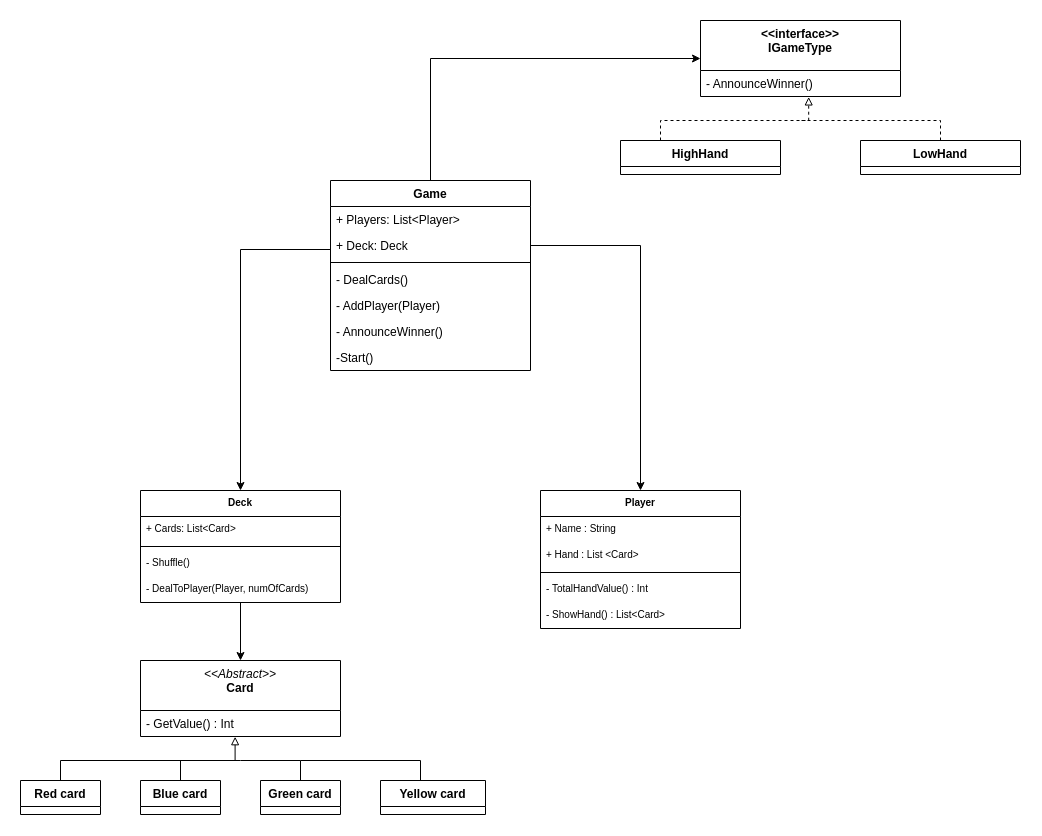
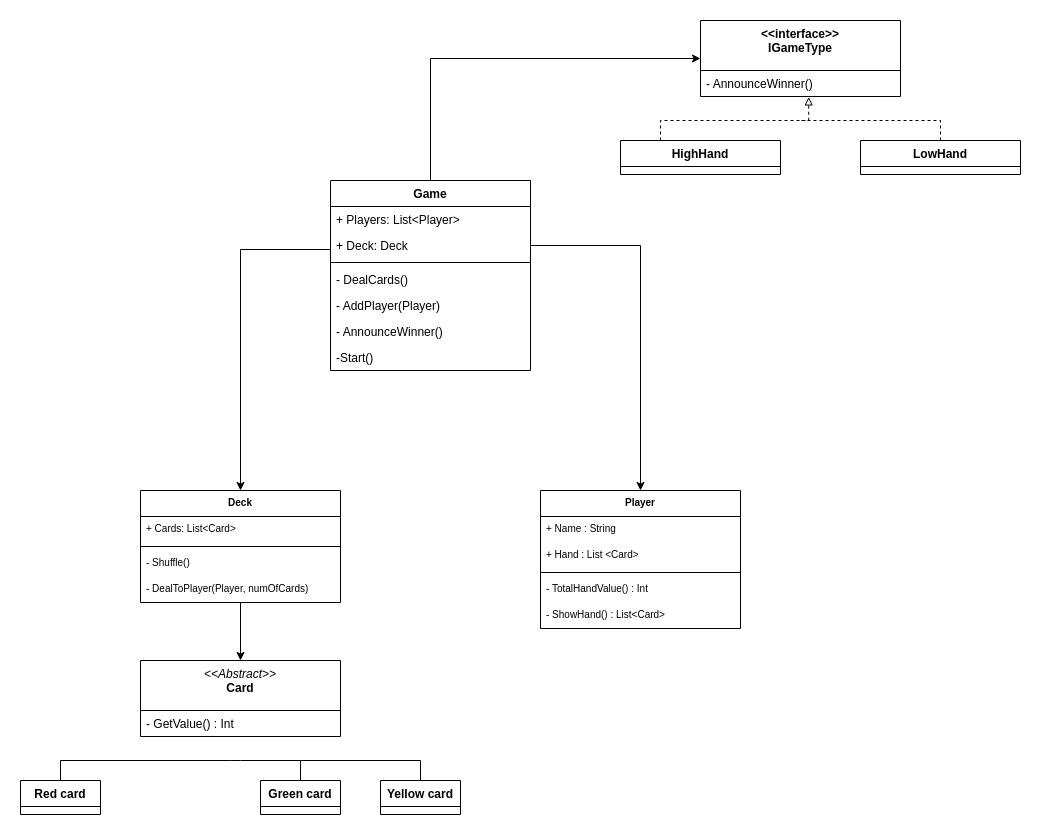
  <mxCell id="0" />
  <mxCell id="1" parent="0" />
  <mxCell id="2" value="Player" style="swimlane;fontStyle=1;align=center;verticalAlign=top;childLayout=stackLayout;horizontal=1;startSize=26;horizontalStack=0;resizeParent=1;resizeParentMax=0;resizeLast=0;collapsible=1;marginBottom=0;whiteSpace=wrap;html=1;fontSize=10;" vertex="1" parent="1"><mxGeometry x="540" y="490" width="200" height="138" as="geometry"><mxRectangle x="320" y="40" width="100" height="30" as="alternateBounds" /></mxGeometry></mxCell>
  <mxCell id="3" value="+ Name : String" style="text;strokeColor=none;fillColor=none;align=left;verticalAlign=top;spacingLeft=4;spacingRight=4;overflow=hidden;rotatable=0;points=[[0,0.5],[1,0.5]];portConstraint=eastwest;whiteSpace=wrap;html=1;fontSize=10;" vertex="1" parent="2"><mxGeometry y="26" width="200" height="26" as="geometry" /></mxCell>
  <mxCell id="4" value="+ Hand : List &amp;lt;Card&amp;gt;" style="text;strokeColor=none;fillColor=none;align=left;verticalAlign=top;spacingLeft=4;spacingRight=4;overflow=hidden;rotatable=0;points=[[0,0.5],[1,0.5]];portConstraint=eastwest;whiteSpace=wrap;html=1;fontSize=10;" vertex="1" parent="2"><mxGeometry y="52" width="200" height="26" as="geometry" /></mxCell>
  <mxCell id="5" value="" style="line;strokeWidth=1;fillColor=none;align=left;verticalAlign=middle;spacingTop=-1;spacingLeft=3;spacingRight=3;rotatable=0;labelPosition=right;points=[];portConstraint=eastwest;strokeColor=inherit;fontSize=10;" vertex="1" parent="2"><mxGeometry y="78" width="200" height="8" as="geometry" /></mxCell>
  <mxCell id="6" value="- TotalHandValue() : Int" style="text;strokeColor=none;fillColor=none;align=left;verticalAlign=top;spacingLeft=4;spacingRight=4;overflow=hidden;rotatable=0;points=[[0,0.5],[1,0.5]];portConstraint=eastwest;whiteSpace=wrap;html=1;fontSize=10;" vertex="1" parent="2"><mxGeometry y="86" width="200" height="26" as="geometry" /></mxCell>
  <mxCell id="7" value="- ShowHand() : List&amp;lt;Card&amp;gt;" style="text;strokeColor=none;fillColor=none;align=left;verticalAlign=top;spacingLeft=4;spacingRight=4;overflow=hidden;rotatable=0;points=[[0,0.5],[1,0.5]];portConstraint=eastwest;whiteSpace=wrap;html=1;fontSize=10;" vertex="1" parent="2"><mxGeometry y="112" width="200" height="26" as="geometry" /></mxCell>
  <mxCell id="8" style="edgeStyle=orthogonalEdgeStyle;rounded=0;orthogonalLoop=1;jettySize=auto;html=1;entryX=0.5;entryY=0;entryDx=0;entryDy=0;" edge="1" parent="1" source="9" target="24"><mxGeometry relative="1" as="geometry" /></mxCell>
  <mxCell id="9" value="Deck" style="swimlane;fontStyle=1;align=center;verticalAlign=top;childLayout=stackLayout;horizontal=1;startSize=26;horizontalStack=0;resizeParent=1;resizeParentMax=0;resizeLast=0;collapsible=1;marginBottom=0;whiteSpace=wrap;html=1;fontSize=10;" vertex="1" parent="1"><mxGeometry x="140" y="490" width="200" height="112" as="geometry" /></mxCell>
  <mxCell id="10" value="+ Cards: List&amp;lt;Card&amp;gt;" style="text;strokeColor=none;fillColor=none;align=left;verticalAlign=top;spacingLeft=4;spacingRight=4;overflow=hidden;rotatable=0;points=[[0,0.5],[1,0.5]];portConstraint=eastwest;whiteSpace=wrap;html=1;fontSize=10;" vertex="1" parent="9"><mxGeometry y="26" width="200" height="26" as="geometry" /></mxCell>
  <mxCell id="11" value="" style="line;strokeWidth=1;fillColor=none;align=left;verticalAlign=middle;spacingTop=-1;spacingLeft=3;spacingRight=3;rotatable=0;labelPosition=right;points=[];portConstraint=eastwest;strokeColor=inherit;fontSize=10;" vertex="1" parent="9"><mxGeometry y="52" width="200" height="8" as="geometry" /></mxCell>
  <mxCell id="12" value="- Shuffle()" style="text;strokeColor=none;fillColor=none;align=left;verticalAlign=top;spacingLeft=4;spacingRight=4;overflow=hidden;rotatable=0;points=[[0,0.5],[1,0.5]];portConstraint=eastwest;whiteSpace=wrap;html=1;fontSize=10;" vertex="1" parent="9"><mxGeometry y="60" width="200" height="26" as="geometry" /></mxCell>
  <mxCell id="13" value="- DealToPlayer(Player, numOfCards)" style="text;strokeColor=none;fillColor=none;align=left;verticalAlign=top;spacingLeft=4;spacingRight=4;overflow=hidden;rotatable=0;points=[[0,0.5],[1,0.5]];portConstraint=eastwest;whiteSpace=wrap;html=1;fontSize=10;" vertex="1" parent="9"><mxGeometry y="86" width="200" height="26" as="geometry" /></mxCell>
  <mxCell id="14" style="edgeStyle=orthogonalEdgeStyle;rounded=0;orthogonalLoop=1;jettySize=auto;html=1;entryX=0.5;entryY=0;entryDx=0;entryDy=0;" edge="1" parent="1" source="16" target="9"><mxGeometry relative="1" as="geometry"><Array as="points"><mxPoint x="240" y="249" /></Array></mxGeometry></mxCell>
  <mxCell id="15" style="edgeStyle=orthogonalEdgeStyle;rounded=0;orthogonalLoop=1;jettySize=auto;html=1;entryX=0;entryY=0.5;entryDx=0;entryDy=0;" edge="1" parent="1" source="16" target="35"><mxGeometry relative="1" as="geometry"><Array as="points"><mxPoint x="430" y="58" /></Array></mxGeometry></mxCell>
  <mxCell id="16" value="Game" style="swimlane;fontStyle=1;align=center;verticalAlign=top;childLayout=stackLayout;horizontal=1;startSize=26;horizontalStack=0;resizeParent=1;resizeParentMax=0;resizeLast=0;collapsible=1;marginBottom=0;whiteSpace=wrap;html=1;" vertex="1" parent="1"><mxGeometry x="330" y="180" width="200" height="190" as="geometry" /></mxCell>
  <mxCell id="17" value="+ Players: List&amp;lt;Player&amp;gt;" style="text;strokeColor=none;fillColor=none;align=left;verticalAlign=top;spacingLeft=4;spacingRight=4;overflow=hidden;rotatable=0;points=[[0,0.5],[1,0.5]];portConstraint=eastwest;whiteSpace=wrap;html=1;" vertex="1" parent="16"><mxGeometry y="26" width="200" height="26" as="geometry" /></mxCell>
  <mxCell id="18" value="+ Deck: Deck" style="text;strokeColor=none;fillColor=none;align=left;verticalAlign=top;spacingLeft=4;spacingRight=4;overflow=hidden;rotatable=0;points=[[0,0.5],[1,0.5]];portConstraint=eastwest;whiteSpace=wrap;html=1;" vertex="1" parent="16"><mxGeometry y="52" width="200" height="26" as="geometry" /></mxCell>
  <mxCell id="19" value="" style="line;strokeWidth=1;fillColor=none;align=left;verticalAlign=middle;spacingTop=-1;spacingLeft=3;spacingRight=3;rotatable=0;labelPosition=right;points=[];portConstraint=eastwest;strokeColor=inherit;" vertex="1" parent="16"><mxGeometry y="78" width="200" height="8" as="geometry" /></mxCell>
  <mxCell id="20" value="- DealCards()" style="text;strokeColor=none;fillColor=none;align=left;verticalAlign=top;spacingLeft=4;spacingRight=4;overflow=hidden;rotatable=0;points=[[0,0.5],[1,0.5]];portConstraint=eastwest;whiteSpace=wrap;html=1;" vertex="1" parent="16"><mxGeometry y="86" width="200" height="26" as="geometry" /></mxCell>
  <mxCell id="21" value="- AddPlayer(Player)" style="text;strokeColor=none;fillColor=none;align=left;verticalAlign=top;spacingLeft=4;spacingRight=4;overflow=hidden;rotatable=0;points=[[0,0.5],[1,0.5]];portConstraint=eastwest;whiteSpace=wrap;html=1;" vertex="1" parent="16"><mxGeometry y="112" width="200" height="26" as="geometry" /></mxCell>
  <mxCell id="22" value="- AnnounceWinner()" style="text;strokeColor=none;fillColor=none;align=left;verticalAlign=top;spacingLeft=4;spacingRight=4;overflow=hidden;rotatable=0;points=[[0,0.5],[1,0.5]];portConstraint=eastwest;whiteSpace=wrap;html=1;" vertex="1" parent="16"><mxGeometry y="138" width="200" height="26" as="geometry" /></mxCell>
  <mxCell id="23" value="-Start()" style="text;strokeColor=none;fillColor=none;align=left;verticalAlign=top;spacingLeft=4;spacingRight=4;overflow=hidden;rotatable=0;points=[[0,0.5],[1,0.5]];portConstraint=eastwest;whiteSpace=wrap;html=1;" vertex="1" parent="16"><mxGeometry y="164" width="200" height="26" as="geometry" /></mxCell>
  <mxCell id="24" value="&lt;i style=&quot;font-weight: normal;&quot;&gt;&amp;lt;&amp;lt;Abstract&amp;gt;&amp;gt;&lt;/i&gt;&lt;div&gt;Card&lt;/div&gt;" style="swimlane;fontStyle=1;align=center;verticalAlign=top;childLayout=stackLayout;horizontal=1;startSize=50;horizontalStack=0;resizeParent=1;resizeParentMax=0;resizeLast=0;collapsible=1;marginBottom=0;whiteSpace=wrap;html=1;" vertex="1" parent="1"><mxGeometry x="140" y="660" width="200" height="76" as="geometry" /></mxCell>
  <mxCell id="25" value="- GetValue() : Int" style="text;strokeColor=none;fillColor=none;align=left;verticalAlign=top;spacingLeft=4;spacingRight=4;overflow=hidden;rotatable=0;points=[[0,0.5],[1,0.5]];portConstraint=eastwest;whiteSpace=wrap;html=1;" vertex="1" parent="24"><mxGeometry y="50" width="200" height="26" as="geometry" /></mxCell>
  <mxCell id="26" style="edgeStyle=orthogonalEdgeStyle;rounded=0;orthogonalLoop=1;jettySize=auto;html=1;endArrow=none;endFill=0;" edge="1" parent="1" source="27"><mxGeometry relative="1" as="geometry"><mxPoint x="230" y="760" as="targetPoint" /><Array as="points"><mxPoint x="60" y="760" /></Array></mxGeometry></mxCell>
  <mxCell id="27" value="Red card" style="swimlane;fontStyle=1;align=center;verticalAlign=top;childLayout=stackLayout;horizontal=1;startSize=26;horizontalStack=0;resizeParent=1;resizeParentMax=0;resizeLast=0;collapsible=1;marginBottom=0;whiteSpace=wrap;html=1;" vertex="1" parent="1"><mxGeometry x="20" y="780" width="80" height="34" as="geometry" /></mxCell>
- <mxCell id="28" value="Blue card" style="swimlane;fontStyle=1;align=center;verticalAlign=top;childLayout=stackLayout;horizontal=1;startSize=26;horizontalStack=0;resizeParent=1;resizeParentMax=0;resizeLast=0;collapsible=1;marginBottom=0;whiteSpace=wrap;html=1;" vertex="1" parent="1"><mxGeometry x="140" y="780" width="80" height="34" as="geometry" /></mxCell>
  <mxCell id="29" style="edgeStyle=orthogonalEdgeStyle;rounded=0;orthogonalLoop=1;jettySize=auto;html=1;endArrow=none;endFill=0;" edge="1" parent="1" source="30"><mxGeometry relative="1" as="geometry"><mxPoint x="230" y="760" as="targetPoint" /><Array as="points"><mxPoint x="300" y="760" /><mxPoint x="240" y="760" /></Array></mxGeometry></mxCell>
  <mxCell id="30" value="Green card" style="swimlane;fontStyle=1;align=center;verticalAlign=top;childLayout=stackLayout;horizontal=1;startSize=26;horizontalStack=0;resizeParent=1;resizeParentMax=0;resizeLast=0;collapsible=1;marginBottom=0;whiteSpace=wrap;html=1;" vertex="1" parent="1"><mxGeometry x="260" y="780" width="80" height="34" as="geometry" /></mxCell>
  <mxCell id="31" style="edgeStyle=orthogonalEdgeStyle;rounded=0;orthogonalLoop=1;jettySize=auto;html=1;endArrow=none;endFill=0;" edge="1" parent="1" source="32"><mxGeometry relative="1" as="geometry"><mxPoint x="300" y="760" as="targetPoint" /><Array as="points"><mxPoint x="420" y="760" /></Array></mxGeometry></mxCell>
- <mxCell id="32" value="Yellow card" style="swimlane;fontStyle=1;align=center;verticalAlign=top;childLayout=stackLayout;horizontal=1;startSize=26;horizontalStack=0;resizeParent=1;resizeParentMax=0;resizeLast=0;collapsible=1;marginBottom=0;whiteSpace=wrap;html=1;" vertex="1" parent="1"><mxGeometry x="380" y="780" width="105" height="34" as="geometry" /></mxCell>
- <mxCell id="33" style="edgeStyle=orthogonalEdgeStyle;rounded=0;orthogonalLoop=1;jettySize=auto;html=1;entryX=0.473;entryY=1.009;entryDx=0;entryDy=0;entryPerimeter=0;endArrow=block;endFill=0;" edge="1" parent="1" source="28" target="25"><mxGeometry relative="1" as="geometry"><Array as="points"><mxPoint x="180" y="760" /><mxPoint x="235" y="760" /></Array></mxGeometry></mxCell>
+ <mxCell id="32" value="Yellow card" style="swimlane;fontStyle=1;align=center;verticalAlign=top;childLayout=stackLayout;horizontal=1;startSize=26;horizontalStack=0;resizeParent=1;resizeParentMax=0;resizeLast=0;collapsible=1;marginBottom=0;whiteSpace=wrap;html=1;" vertex="1" parent="1"><mxGeometry x="380" y="780" width="80" height="34" as="geometry" /></mxCell>
  <mxCell id="34" style="edgeStyle=orthogonalEdgeStyle;rounded=0;orthogonalLoop=1;jettySize=auto;html=1;entryX=0.5;entryY=0;entryDx=0;entryDy=0;" edge="1" parent="1" source="18" target="2"><mxGeometry relative="1" as="geometry" /></mxCell>
  <mxCell id="35" value="&amp;lt;&amp;lt;interface&amp;gt;&amp;gt;&lt;div&gt;IGameType&lt;/div&gt;" style="swimlane;fontStyle=1;align=center;verticalAlign=top;childLayout=stackLayout;horizontal=1;startSize=50;horizontalStack=0;resizeParent=1;resizeParentMax=0;resizeLast=0;collapsible=1;marginBottom=0;whiteSpace=wrap;html=1;" vertex="1" parent="1"><mxGeometry x="700" y="20" width="200" height="76" as="geometry" /></mxCell>
  <mxCell id="36" value="- AnnounceWinner()" style="text;strokeColor=none;fillColor=none;align=left;verticalAlign=top;spacingLeft=4;spacingRight=4;overflow=hidden;rotatable=0;points=[[0,0.5],[1,0.5]];portConstraint=eastwest;whiteSpace=wrap;html=1;" vertex="1" parent="35"><mxGeometry y="50" width="200" height="26" as="geometry" /></mxCell>
  <mxCell id="37" value="HighHand" style="swimlane;fontStyle=1;align=center;verticalAlign=top;childLayout=stackLayout;horizontal=1;startSize=26;horizontalStack=0;resizeParent=1;resizeParentMax=0;resizeLast=0;collapsible=1;marginBottom=0;whiteSpace=wrap;html=1;" vertex="1" parent="1"><mxGeometry x="620" y="140" width="160" height="34" as="geometry" /></mxCell>
  <mxCell id="38" style="edgeStyle=orthogonalEdgeStyle;rounded=0;orthogonalLoop=1;jettySize=auto;html=1;endArrow=none;endFill=0;dashed=1;" edge="1" parent="1" source="39"><mxGeometry relative="1" as="geometry"><mxPoint x="800" y="120" as="targetPoint" /><Array as="points"><mxPoint x="940" y="120" /></Array></mxGeometry></mxCell>
  <mxCell id="39" value="LowHand" style="swimlane;fontStyle=1;align=center;verticalAlign=top;childLayout=stackLayout;horizontal=1;startSize=26;horizontalStack=0;resizeParent=1;resizeParentMax=0;resizeLast=0;collapsible=1;marginBottom=0;whiteSpace=wrap;html=1;" vertex="1" parent="1"><mxGeometry x="860" y="140" width="160" height="34" as="geometry" /></mxCell>
  <mxCell id="40" style="edgeStyle=orthogonalEdgeStyle;rounded=0;orthogonalLoop=1;jettySize=auto;html=1;entryX=0.541;entryY=1.017;entryDx=0;entryDy=0;entryPerimeter=0;dashed=1;endArrow=block;endFill=0;" edge="1" parent="1" source="37" target="36"><mxGeometry relative="1" as="geometry"><Array as="points"><mxPoint x="660" y="120" /><mxPoint x="808" y="120" /></Array></mxGeometry></mxCell>
